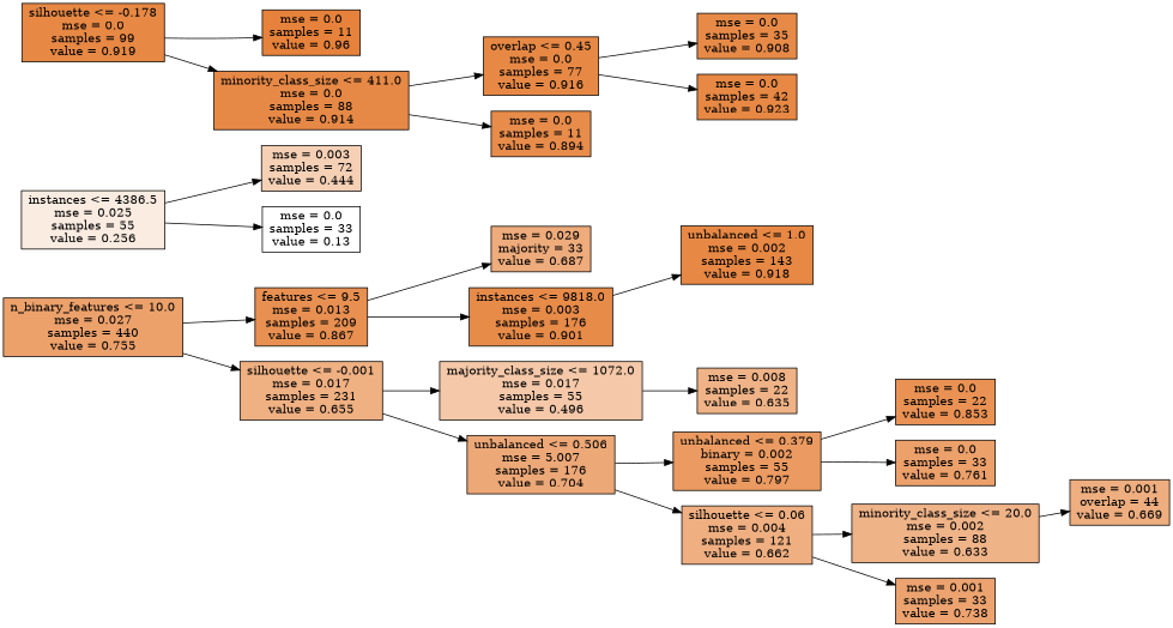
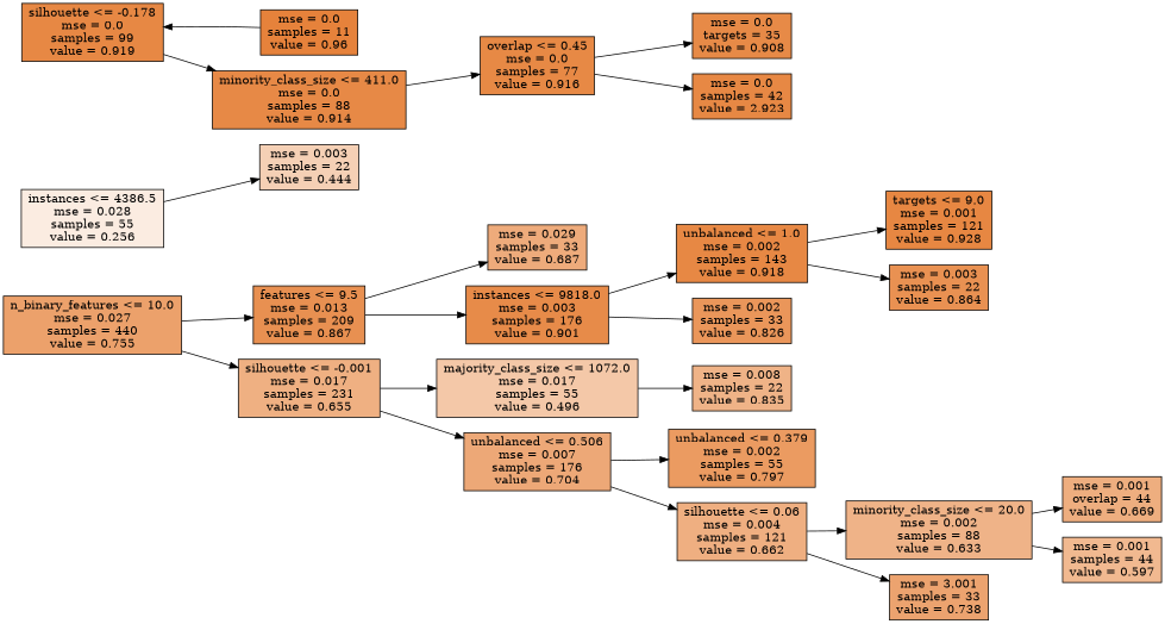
  digraph {
    rankdir=LR
    node [color=black fillcolor="#e58139f0" shape=box style=filled]
    n1 [fillcolor="#e58139be" label="n_binary_features <= 10.0\nmse = 0.027\nsamples = 440\nvalue = 0.755"]
    n2 [fillcolor="#e58139e0" label="features <= 9.5\nmse = 0.013\nsamples = 209\nvalue = 0.867"]
    n3 [fillcolor="#e58139a0" label="silhouette <= -0.001\nmse = 0.017\nsamples = 231\nvalue = 0.655"]
-   n4 [fillcolor="#e5813926" label="instances <= 4386.5\nmse = 0.025\nsamples = 55\nvalue = 0.256"]
-   n5 [fillcolor="#e581395f" label="mse = 0.003\nsamples = 72\nvalue = 0.444"]
-   n6 [fillcolor="#e5813900" label="mse = 0.0\nsamples = 33\nvalue = 0.13"]
-   n7 [fillcolor="#e58139a9" label="mse = 0.029\nmajority = 33\nvalue = 0.687"]
+   n4 [fillcolor="#e5813926" label="instances <= 4386.5\nmse = 0.028\nsamples = 55\nvalue = 0.256"]
+   n5 [fillcolor="#e581395f" label="mse = 0.003\nsamples = 22\nvalue = 0.444"]
+   n7 [fillcolor="#e58139a9" label="mse = 0.029\nsamples = 33\nvalue = 0.687"]
    n8 [fillcolor="#e58139ea" label="instances <= 9818.0\nmse = 0.003\nsamples = 176\nvalue = 0.901"]
    n9 [fillcolor="#e581396f" label="majority_class_size <= 1072.0\nmse = 0.017\nsamples = 55\nvalue = 0.496"]
-   n10 [fillcolor="#e58139af" label="unbalanced <= 0.506\nmse = 5.007\nsamples = 176\nvalue = 0.704"]
+   n10 [fillcolor="#e58139af" label="unbalanced <= 0.506\nmse = 0.007\nsamples = 176\nvalue = 0.704"]
    n11 [label="unbalanced <= 1.0\nmse = 0.002\nsamples = 143\nvalue = 0.918"]
+   n12 [fillcolor="#e58139d4" label="mse = 0.002\nsamples = 33\nvalue = 0.826"]
+   n13 [fillcolor="#e58139f3" label="targets <= 9.0\nmse = 0.001\nsamples = 121\nvalue = 0.928"]
+   n14 [fillcolor="#e58139df" label="mse = 0.003\nsamples = 22\nvalue = 0.864"]
    n15 [label="silhouette <= -0.178\nmse = 0.0\nsamples = 99\nvalue = 0.919"]
    n16 [fillcolor="#e58139fc" label="mse = 0.0\nsamples = 11\nvalue = 0.96"]
    n17 [fillcolor="#e58139ee" label="minority_class_size <= 411.0\nmse = 0.0\nsamples = 88\nvalue = 0.914"]
    n18 [fillcolor="#e58139ef" label="overlap <= 0.45\nmse = 0.0\nsamples = 77\nvalue = 0.916"]
-   n19 [fillcolor="#e58139e8" label="mse = 0.0\nsamples = 11\nvalue = 0.894"]
-   n20 [fillcolor="#e58139ed" label="mse = 0.0\nsamples = 35\nvalue = 0.908"]
-   n21 [fillcolor="#e58139f1" label="mse = 0.0\nsamples = 42\nvalue = 0.923"]
-   n22 [fillcolor="#e581399a" label="mse = 0.008\nsamples = 22\nvalue = 0.635"]
-   n23 [fillcolor="#e58139cb" label="unbalanced <= 0.379\nbinary = 0.002\nsamples = 55\nvalue = 0.797"]
+   n20 [fillcolor="#e58139ed" label="mse = 0.0\ntargets = 35\nvalue = 0.908"]
+   n21 [fillcolor="#e58139f1" label="mse = 0.0\nsamples = 42\nvalue = 2.923"]
+   n22 [fillcolor="#e581399a" label="mse = 0.008\nsamples = 22\nvalue = 0.835"]
+   n23 [fillcolor="#e58139cb" label="unbalanced <= 0.379\nmse = 0.002\nsamples = 55\nvalue = 0.797"]
    n24 [fillcolor="#e58139a2" label="silhouette <= 0.06\nmse = 0.004\nsamples = 121\nvalue = 0.662"]
-   n25 [fillcolor="#e58139dc" label="mse = 0.0\nsamples = 22\nvalue = 0.853"]
-   n26 [fillcolor="#e58139c0" label="mse = 0.0\nsamples = 33\nvalue = 0.761"]
    n27 [fillcolor="#e5813999" label="minority_class_size <= 20.0\nmse = 0.002\nsamples = 88\nvalue = 0.633"]
-   n28 [fillcolor="#e58139b9" label="mse = 0.001\nsamples = 33\nvalue = 0.738"]
+   n28 [fillcolor="#e58139b9" label="mse = 3.001\nsamples = 33\nvalue = 0.738"]
    n29 [fillcolor="#e58139a4" label="mse = 0.001\noverlap = 44\nvalue = 0.669"]
+   n30 [fillcolor="#e581398e" label="mse = 0.001\nsamples = 44\nvalue = 0.597"]
    n1 -> n2
    n1 -> n3
    n2 -> n7
    n2 -> n8
    n3 -> n9
    n3 -> n10
    n4 -> n5
-   n4 -> n6
    n8 -> n11
+   n8 -> n12
    n9 -> n22
    n10 -> n23
    n10 -> n24
-   n15 -> n16
+   n11 -> n13
+   n11 -> n14
+   n16 -> n15
    n15 -> n17
    n17 -> n18
-   n17 -> n19
    n18 -> n20
    n18 -> n21
-   n23 -> n25
-   n23 -> n26
    n24 -> n27
    n24 -> n28
    n27 -> n29
+   n27 -> n30
  }
